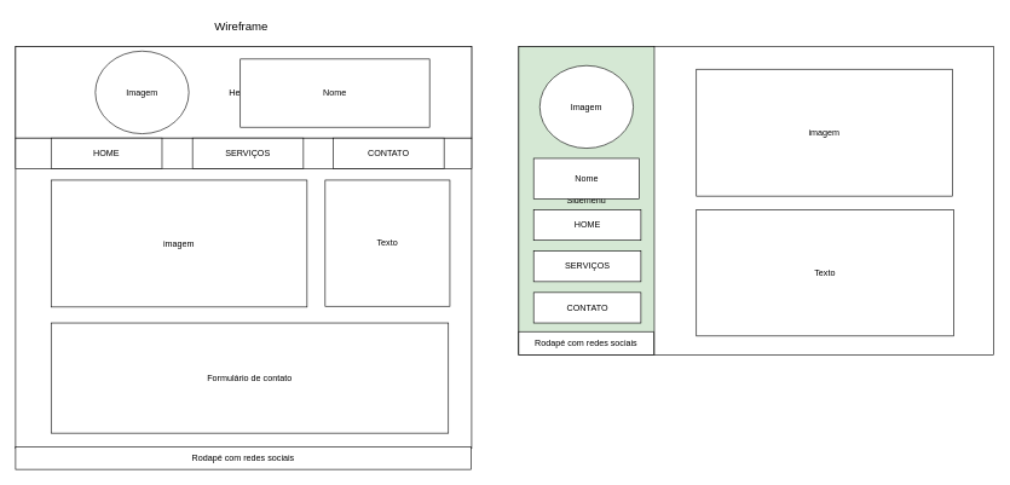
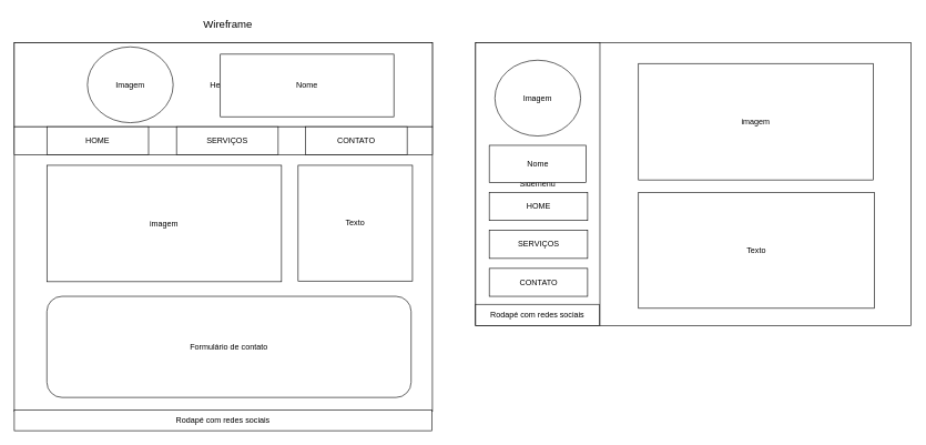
  <mxCell id="0" />
  <mxCell id="1" parent="0" />
  <mxCell id="2" value="" style="rounded=0;whiteSpace=wrap;html=1;" vertex="1" parent="1"><mxGeometry x="20" y="64" width="629" height="554" as="geometry" /></mxCell>
  <mxCell id="3" value="Header" style="rounded=0;whiteSpace=wrap;html=1;" vertex="1" parent="1"><mxGeometry x="20" y="64" width="629" height="126" as="geometry" /></mxCell>
  <mxCell id="4" value="Imagem" style="ellipse;whiteSpace=wrap;html=1;" vertex="1" parent="1"><mxGeometry x="130" y="70" width="129" height="114" as="geometry" /></mxCell>
  <mxCell id="5" value="Nome" style="rounded=0;whiteSpace=wrap;html=1;" vertex="1" parent="1"><mxGeometry x="330" y="81" width="261" height="94" as="geometry" /></mxCell>
  <mxCell id="6" value="menu" style="rounded=0;whiteSpace=wrap;html=1;" vertex="1" parent="1"><mxGeometry x="20" y="190" width="629" height="42" as="geometry" /></mxCell>
  <mxCell id="7" value="HOME" style="rounded=0;whiteSpace=wrap;html=1;" vertex="1" parent="1"><mxGeometry x="69" y="190" width="153" height="42" as="geometry" /></mxCell>
  <mxCell id="8" value="SERVIÇOS" style="rounded=0;whiteSpace=wrap;html=1;" vertex="1" parent="1"><mxGeometry x="264" y="190" width="153" height="42" as="geometry" /></mxCell>
  <mxCell id="9" value="CONTATO" style="rounded=0;whiteSpace=wrap;html=1;" vertex="1" parent="1"><mxGeometry x="458" y="190" width="153" height="42" as="geometry" /></mxCell>
  <mxCell id="10" value="imagem" style="rounded=0;whiteSpace=wrap;html=1;" vertex="1" parent="1"><mxGeometry x="69" y="248" width="353" height="175" as="geometry" /></mxCell>
  <mxCell id="11" value="Texto" style="rounded=0;whiteSpace=wrap;html=1;" vertex="1" parent="1"><mxGeometry x="447" y="248" width="172" height="174" as="geometry" /></mxCell>
  <mxCell id="12" value="Rodapé com redes sociais" style="rounded=0;whiteSpace=wrap;html=1;" vertex="1" parent="1"><mxGeometry x="20" y="616" width="628" height="31" as="geometry" /></mxCell>
- <mxCell id="13" value="Wireframe" style="text;html=1;align=center;verticalAlign=middle;resizable=0;points=[];autosize=1;strokeColor=none;fillColor=none;fontSize=16;" vertex="1" parent="1"><mxGeometry x="284.5" y="20" width="92" height="31" as="geometry" /></mxCell>
+ <mxCell id="13" value="Wireframe" style="text;html=1;align=center;verticalAlign=middle;resizable=0;points=[];autosize=1;strokeColor=none;fillColor=none;fontSize=16;" vertex="1" parent="1"><mxGeometry x="294.5" y="20" width="92" height="31" as="geometry" /></mxCell>
  <mxCell id="14" value="" style="rounded=0;whiteSpace=wrap;html=1;" vertex="1" parent="1"><mxGeometry x="714" y="64" width="655" height="425" as="geometry" /></mxCell>
- <mxCell id="15" value="Sidemenu" style="rounded=0;whiteSpace=wrap;html=1;fillColor=#d5e8d4;" vertex="1" parent="1"><mxGeometry x="714" y="64" width="187" height="425" as="geometry" /></mxCell>
+ <mxCell id="15" value="Sidemenu" style="rounded=0;whiteSpace=wrap;html=1;" vertex="1" parent="1"><mxGeometry x="714" y="64" width="187" height="425" as="geometry" /></mxCell>
  <mxCell id="16" value="Imagem" style="ellipse;whiteSpace=wrap;html=1;" vertex="1" parent="1"><mxGeometry x="743" width="129" height="114" as="geometry" y="90" /></mxCell>
  <mxCell id="17" value="Nome" style="rounded=0;whiteSpace=wrap;html=1;" vertex="1" parent="1"><mxGeometry x="734.5" y="218" width="146" height="56" as="geometry" /></mxCell>
  <mxCell id="18" value="HOME" style="rounded=0;whiteSpace=wrap;html=1;" vertex="1" parent="1"><mxGeometry x="734.5" y="289" width="148" height="42" as="geometry" /></mxCell>
  <mxCell id="19" value="SERVIÇOS" style="rounded=0;whiteSpace=wrap;html=1;" vertex="1" parent="1"><mxGeometry x="734.5" y="346" width="148" height="42" as="geometry" /></mxCell>
  <mxCell id="20" value="CONTATO" style="rounded=0;whiteSpace=wrap;html=1;" vertex="1" parent="1"><mxGeometry x="734.5" y="403" width="148" height="42" as="geometry" /></mxCell>
  <mxCell id="21" value="Rodapé com redes sociais" style="rounded=0;whiteSpace=wrap;html=1;" vertex="1" parent="1"><mxGeometry x="714" y="457" width="186" height="32" as="geometry" /></mxCell>
  <mxCell id="22" value="imagem" style="rounded=0;whiteSpace=wrap;html=1;" vertex="1" parent="1"><mxGeometry x="959" y="95" width="353" height="175" as="geometry" /></mxCell>
  <mxCell id="23" value="Texto" style="rounded=0;whiteSpace=wrap;html=1;" vertex="1" parent="1"><mxGeometry x="959" y="289" width="355" height="174" as="geometry" /></mxCell>
- <mxCell id="24" value="Formulário de contato" style="rounded=0;whiteSpace=wrap;html=1;" vertex="1" parent="1"><mxGeometry x="69" y="445" width="548" height="152" as="geometry" /></mxCell>
+ <mxCell id="24" value="Formulário de contato" style="whiteSpace=wrap;html=1;rounded=1;" vertex="1" parent="1"><mxGeometry x="69" y="445" width="548" height="152" as="geometry" /></mxCell>
